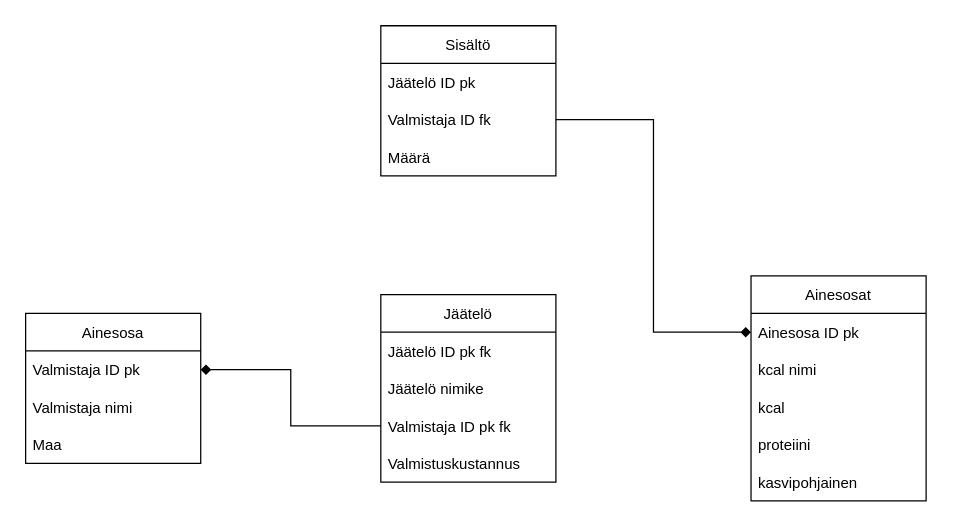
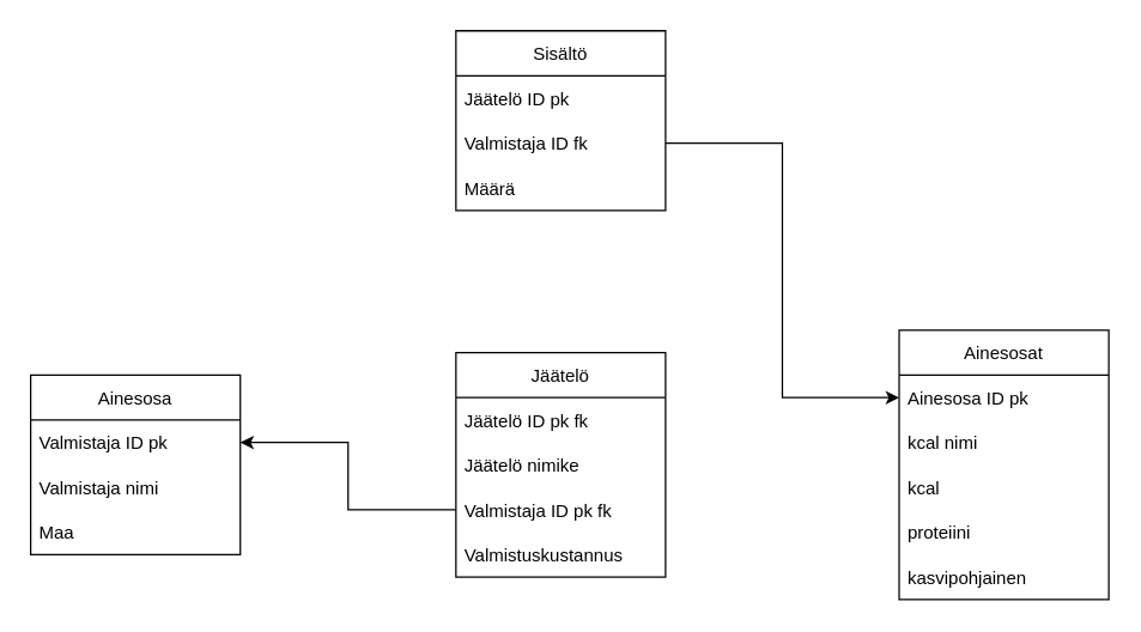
  <mxCell id="0" />
  <mxCell id="1" parent="0" />
  <mxCell id="2" value="Ainesosa" style="swimlane;fontStyle=0;childLayout=stackLayout;horizontal=1;startSize=30;horizontalStack=0;resizeParent=1;resizeParentMax=0;resizeLast=0;collapsible=1;marginBottom=0;" vertex="1" parent="1"><mxGeometry x="20" y="250" width="140" height="120" as="geometry" /></mxCell>
  <mxCell id="3" value="Valmistaja ID pk " style="text;strokeColor=none;fillColor=none;align=left;verticalAlign=middle;spacingLeft=4;spacingRight=4;overflow=hidden;points=[[0,0.5],[1,0.5]];portConstraint=eastwest;rotatable=0;" vertex="1" parent="2"><mxGeometry y="30" width="140" height="30" as="geometry" /></mxCell>
  <mxCell id="4" value="Valmistaja nimi" style="text;strokeColor=none;fillColor=none;align=left;verticalAlign=middle;spacingLeft=4;spacingRight=4;overflow=hidden;points=[[0,0.5],[1,0.5]];portConstraint=eastwest;rotatable=0;" vertex="1" parent="2"><mxGeometry y="60" width="140" height="30" as="geometry" /></mxCell>
  <mxCell id="5" value="Maa" style="text;strokeColor=none;fillColor=none;align=left;verticalAlign=middle;spacingLeft=4;spacingRight=4;overflow=hidden;points=[[0,0.5],[1,0.5]];portConstraint=eastwest;rotatable=0;" vertex="1" parent="2"><mxGeometry y="90" width="140" height="30" as="geometry" /></mxCell>
  <mxCell id="6" value="Jäätelö" style="swimlane;fontStyle=0;childLayout=stackLayout;horizontal=1;startSize=30;horizontalStack=0;resizeParent=1;resizeParentMax=0;resizeLast=0;collapsible=1;marginBottom=0;" vertex="1" parent="1"><mxGeometry x="304" y="235" width="140" height="150" as="geometry" /></mxCell>
  <mxCell id="7" value="Jäätelö ID pk fk" style="text;strokeColor=none;fillColor=none;align=left;verticalAlign=middle;spacingLeft=4;spacingRight=4;overflow=hidden;points=[[0,0.5],[1,0.5]];portConstraint=eastwest;rotatable=0;" vertex="1" parent="6"><mxGeometry y="30" width="140" height="30" as="geometry" /></mxCell>
  <mxCell id="8" value="Jäätelö nimike" style="text;strokeColor=none;fillColor=none;align=left;verticalAlign=middle;spacingLeft=4;spacingRight=4;overflow=hidden;points=[[0,0.5],[1,0.5]];portConstraint=eastwest;rotatable=0;" vertex="1" parent="6"><mxGeometry y="60" width="140" height="30" as="geometry" /></mxCell>
  <mxCell id="9" value="Valmistaja ID pk fk" style="text;strokeColor=none;fillColor=none;align=left;verticalAlign=middle;spacingLeft=4;spacingRight=4;overflow=hidden;points=[[0,0.5],[1,0.5]];portConstraint=eastwest;rotatable=0;" vertex="1" parent="6"><mxGeometry y="90" width="140" height="30" as="geometry" /></mxCell>
  <mxCell id="10" value="Valmistuskustannus" style="text;strokeColor=none;fillColor=none;align=left;verticalAlign=middle;spacingLeft=4;spacingRight=4;overflow=hidden;points=[[0,0.5],[1,0.5]];portConstraint=eastwest;rotatable=0;" vertex="1" parent="6"><mxGeometry y="120" width="140" height="30" as="geometry" /></mxCell>
  <mxCell id="11" value="Ainesosat" style="swimlane;fontStyle=0;childLayout=stackLayout;horizontal=1;startSize=30;horizontalStack=0;resizeParent=1;resizeParentMax=0;resizeLast=0;collapsible=1;marginBottom=0;" vertex="1" parent="1"><mxGeometry x="600" y="220" width="140" height="180" as="geometry" /></mxCell>
  <mxCell id="12" value="Ainesosa ID pk" style="text;strokeColor=none;fillColor=none;align=left;verticalAlign=middle;spacingLeft=4;spacingRight=4;overflow=hidden;points=[[0,0.5],[1,0.5]];portConstraint=eastwest;rotatable=0;" vertex="1" parent="11"><mxGeometry y="30" width="140" height="30" as="geometry" /></mxCell>
  <mxCell id="13" value="kcal nimi" style="text;strokeColor=none;fillColor=none;align=left;verticalAlign=middle;spacingLeft=4;spacingRight=4;overflow=hidden;points=[[0,0.5],[1,0.5]];portConstraint=eastwest;rotatable=0;" vertex="1" parent="11"><mxGeometry y="60" width="140" height="30" as="geometry" /></mxCell>
  <mxCell id="14" value="kcal    " style="text;strokeColor=none;fillColor=none;align=left;verticalAlign=middle;spacingLeft=4;spacingRight=4;overflow=hidden;points=[[0,0.5],[1,0.5]];portConstraint=eastwest;rotatable=0;" vertex="1" parent="11"><mxGeometry y="90" width="140" height="30" as="geometry" /></mxCell>
  <mxCell id="15" value="proteiini" style="text;strokeColor=none;fillColor=none;align=left;verticalAlign=middle;spacingLeft=4;spacingRight=4;overflow=hidden;points=[[0,0.5],[1,0.5]];portConstraint=eastwest;rotatable=0;" vertex="1" parent="11"><mxGeometry y="120" width="140" height="30" as="geometry" /></mxCell>
  <mxCell id="16" value="kasvipohjainen" style="text;strokeColor=none;fillColor=none;align=left;verticalAlign=middle;spacingLeft=4;spacingRight=4;overflow=hidden;points=[[0,0.5],[1,0.5]];portConstraint=eastwest;rotatable=0;" vertex="1" parent="11"><mxGeometry y="150" width="140" height="30" as="geometry" /></mxCell>
  <mxCell id="17" value="Sisältö" style="swimlane;fontStyle=0;childLayout=stackLayout;horizontal=1;startSize=30;horizontalStack=0;resizeParent=1;resizeParentMax=0;resizeLast=0;collapsible=1;marginBottom=0;" vertex="1" parent="1"><mxGeometry x="304" y="20" width="140" height="120" as="geometry" /></mxCell>
  <mxCell id="18" value="Jäätelö ID pk" style="text;strokeColor=none;fillColor=none;align=left;verticalAlign=middle;spacingLeft=4;spacingRight=4;overflow=hidden;points=[[0,0.5],[1,0.5]];portConstraint=eastwest;rotatable=0;" vertex="1" parent="17"><mxGeometry y="30" width="140" height="30" as="geometry" /></mxCell>
  <mxCell id="19" value="Valmistaja ID fk" style="text;strokeColor=none;fillColor=none;align=left;verticalAlign=middle;spacingLeft=4;spacingRight=4;overflow=hidden;points=[[0,0.5],[1,0.5]];portConstraint=eastwest;rotatable=0;" vertex="1" parent="17"><mxGeometry y="60" width="140" height="30" as="geometry" /></mxCell>
  <mxCell id="20" value="Määrä" style="text;strokeColor=none;fillColor=none;align=left;verticalAlign=middle;spacingLeft=4;spacingRight=4;overflow=hidden;points=[[0,0.5],[1,0.5]];portConstraint=eastwest;rotatable=0;" vertex="1" parent="17"><mxGeometry y="90" width="140" height="30" as="geometry" /></mxCell>
- <mxCell id="21" style="edgeStyle=orthogonalEdgeStyle;rounded=0;orthogonalLoop=1;jettySize=auto;html=1;exitX=0;exitY=0.5;exitDx=0;exitDy=0;entryX=1;entryY=0.5;entryDx=0;entryDy=0;endArrow=diamond;" edge="1" parent="1" source="9" target="3"><mxGeometry relative="1" as="geometry" /></mxCell>
- <mxCell id="22" style="edgeStyle=orthogonalEdgeStyle;rounded=0;orthogonalLoop=1;jettySize=auto;html=1;exitX=1;exitY=0.5;exitDx=0;exitDy=0;entryX=0;entryY=0.5;entryDx=0;entryDy=0;endArrow=diamond;" edge="1" parent="1" source="19" target="12"><mxGeometry relative="1" as="geometry" /></mxCell>
+ <mxCell id="21" style="edgeStyle=orthogonalEdgeStyle;rounded=0;orthogonalLoop=1;jettySize=auto;html=1;exitX=0;exitY=0.5;exitDx=0;exitDy=0;entryX=1;entryY=0.5;entryDx=0;entryDy=0;" edge="1" parent="1" source="9" target="3"><mxGeometry relative="1" as="geometry" /></mxCell>
+ <mxCell id="22" style="edgeStyle=orthogonalEdgeStyle;rounded=0;orthogonalLoop=1;jettySize=auto;html=1;exitX=1;exitY=0.5;exitDx=0;exitDy=0;entryX=0;entryY=0.5;entryDx=0;entryDy=0;" edge="1" parent="1" source="19" target="12"><mxGeometry relative="1" as="geometry" /></mxCell>
